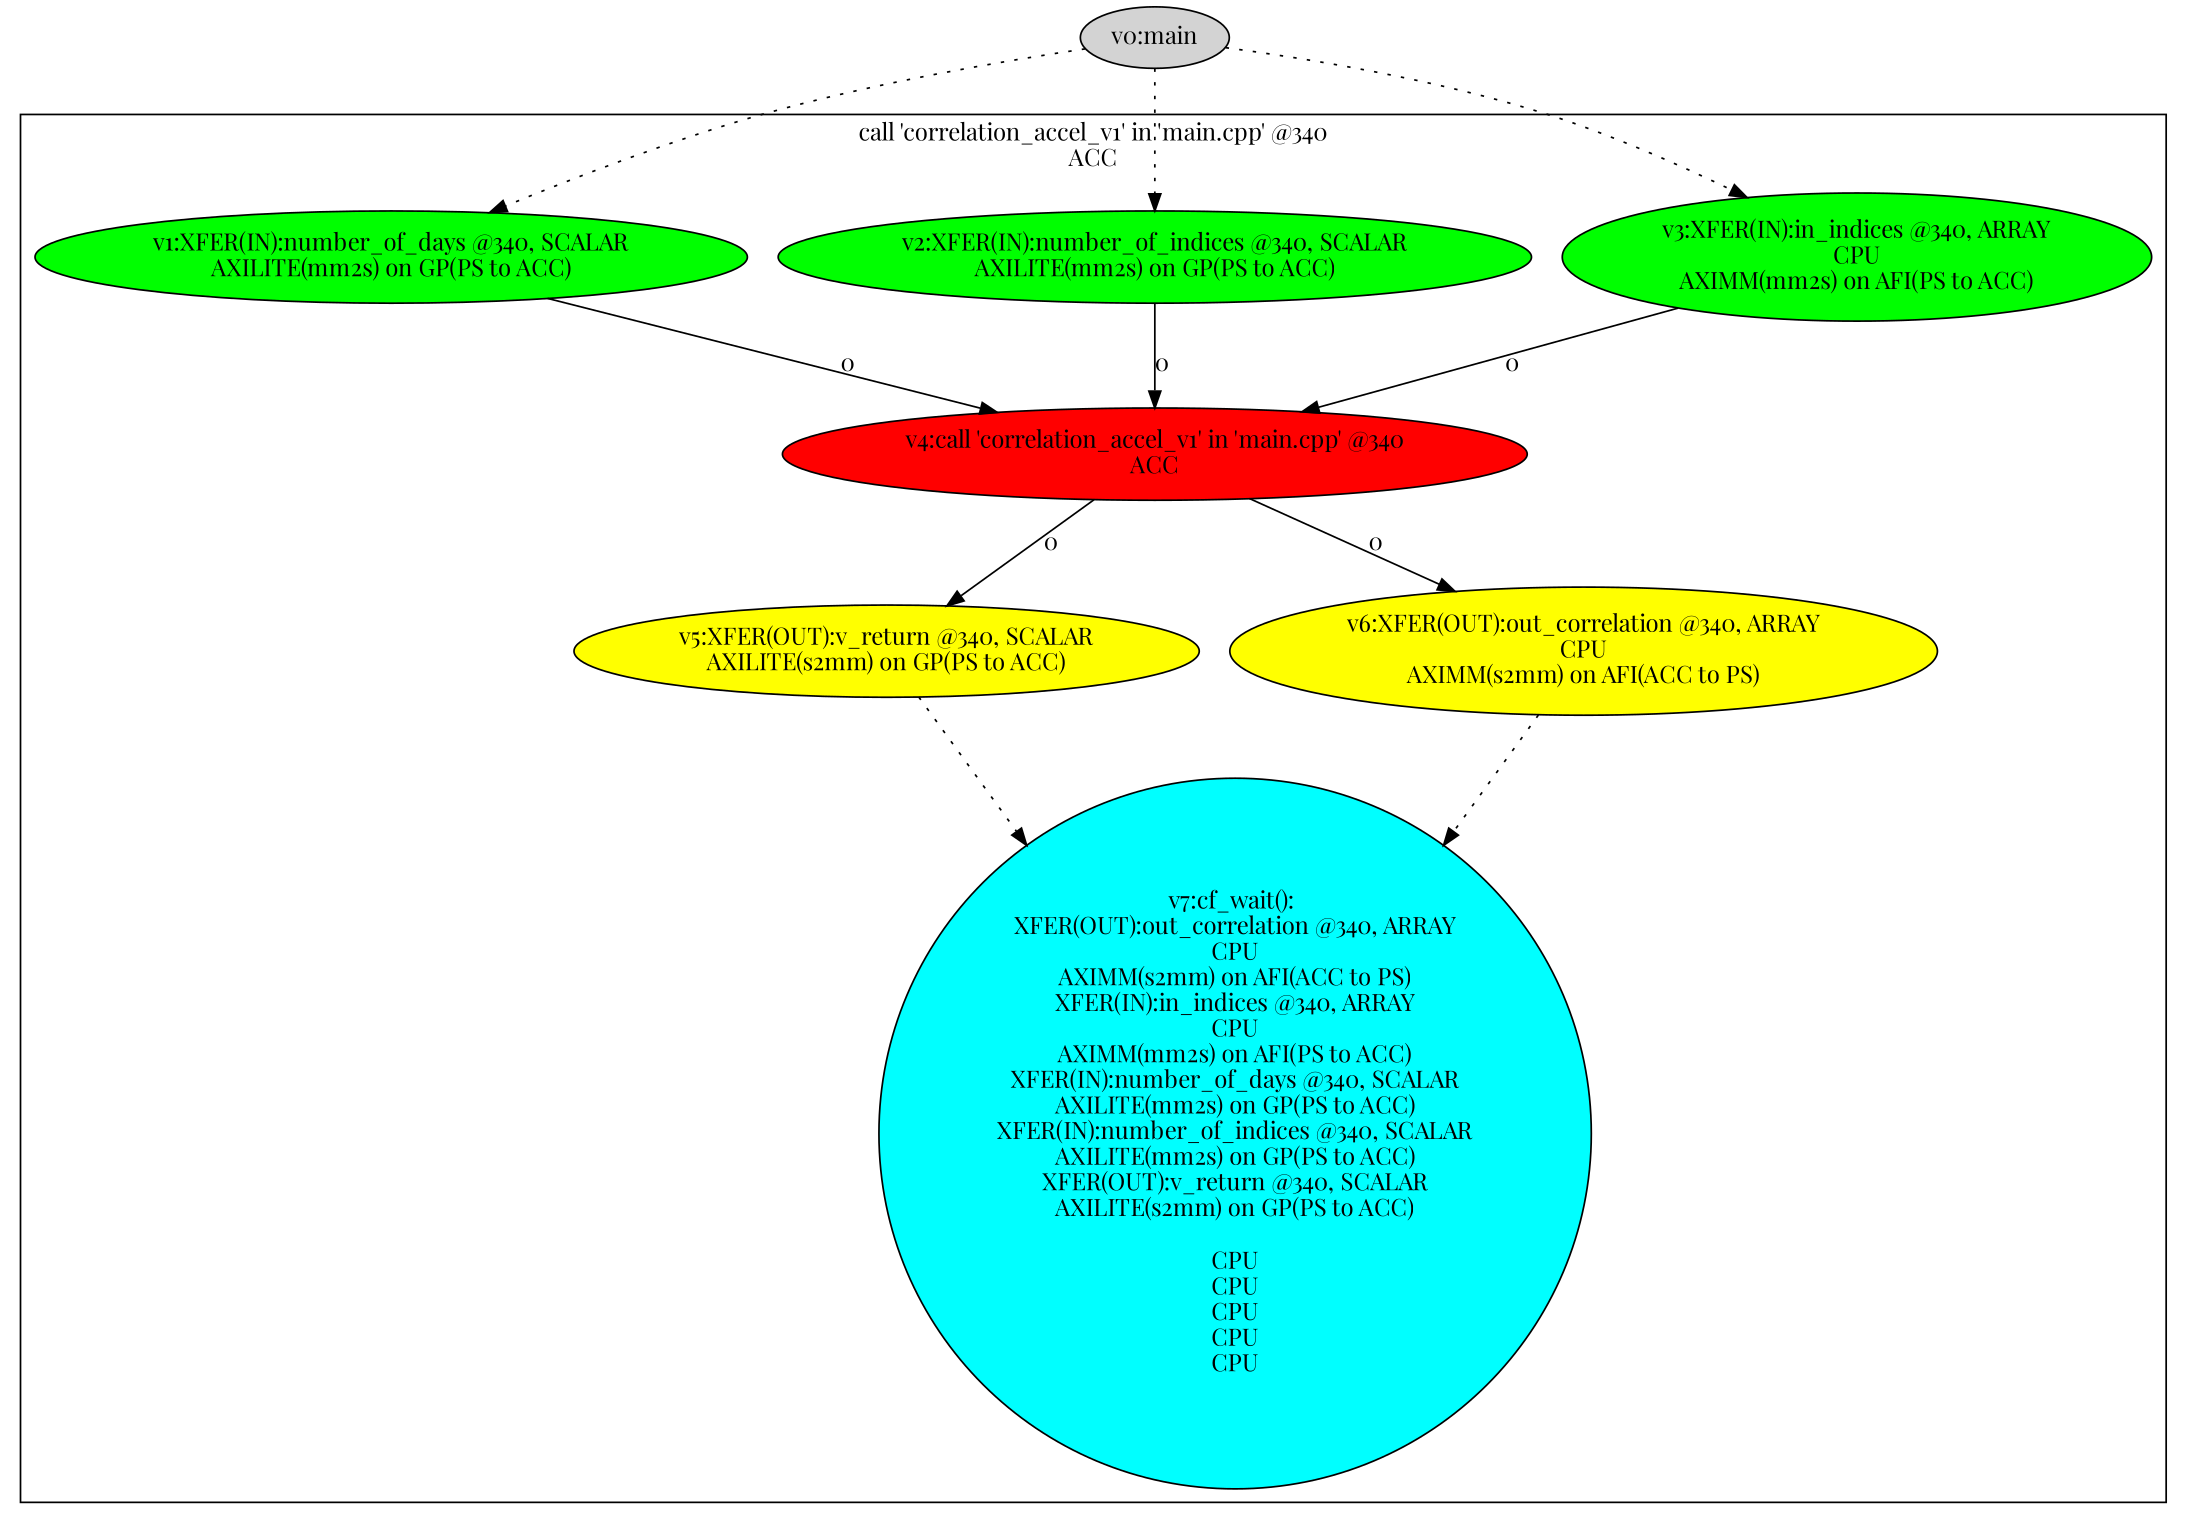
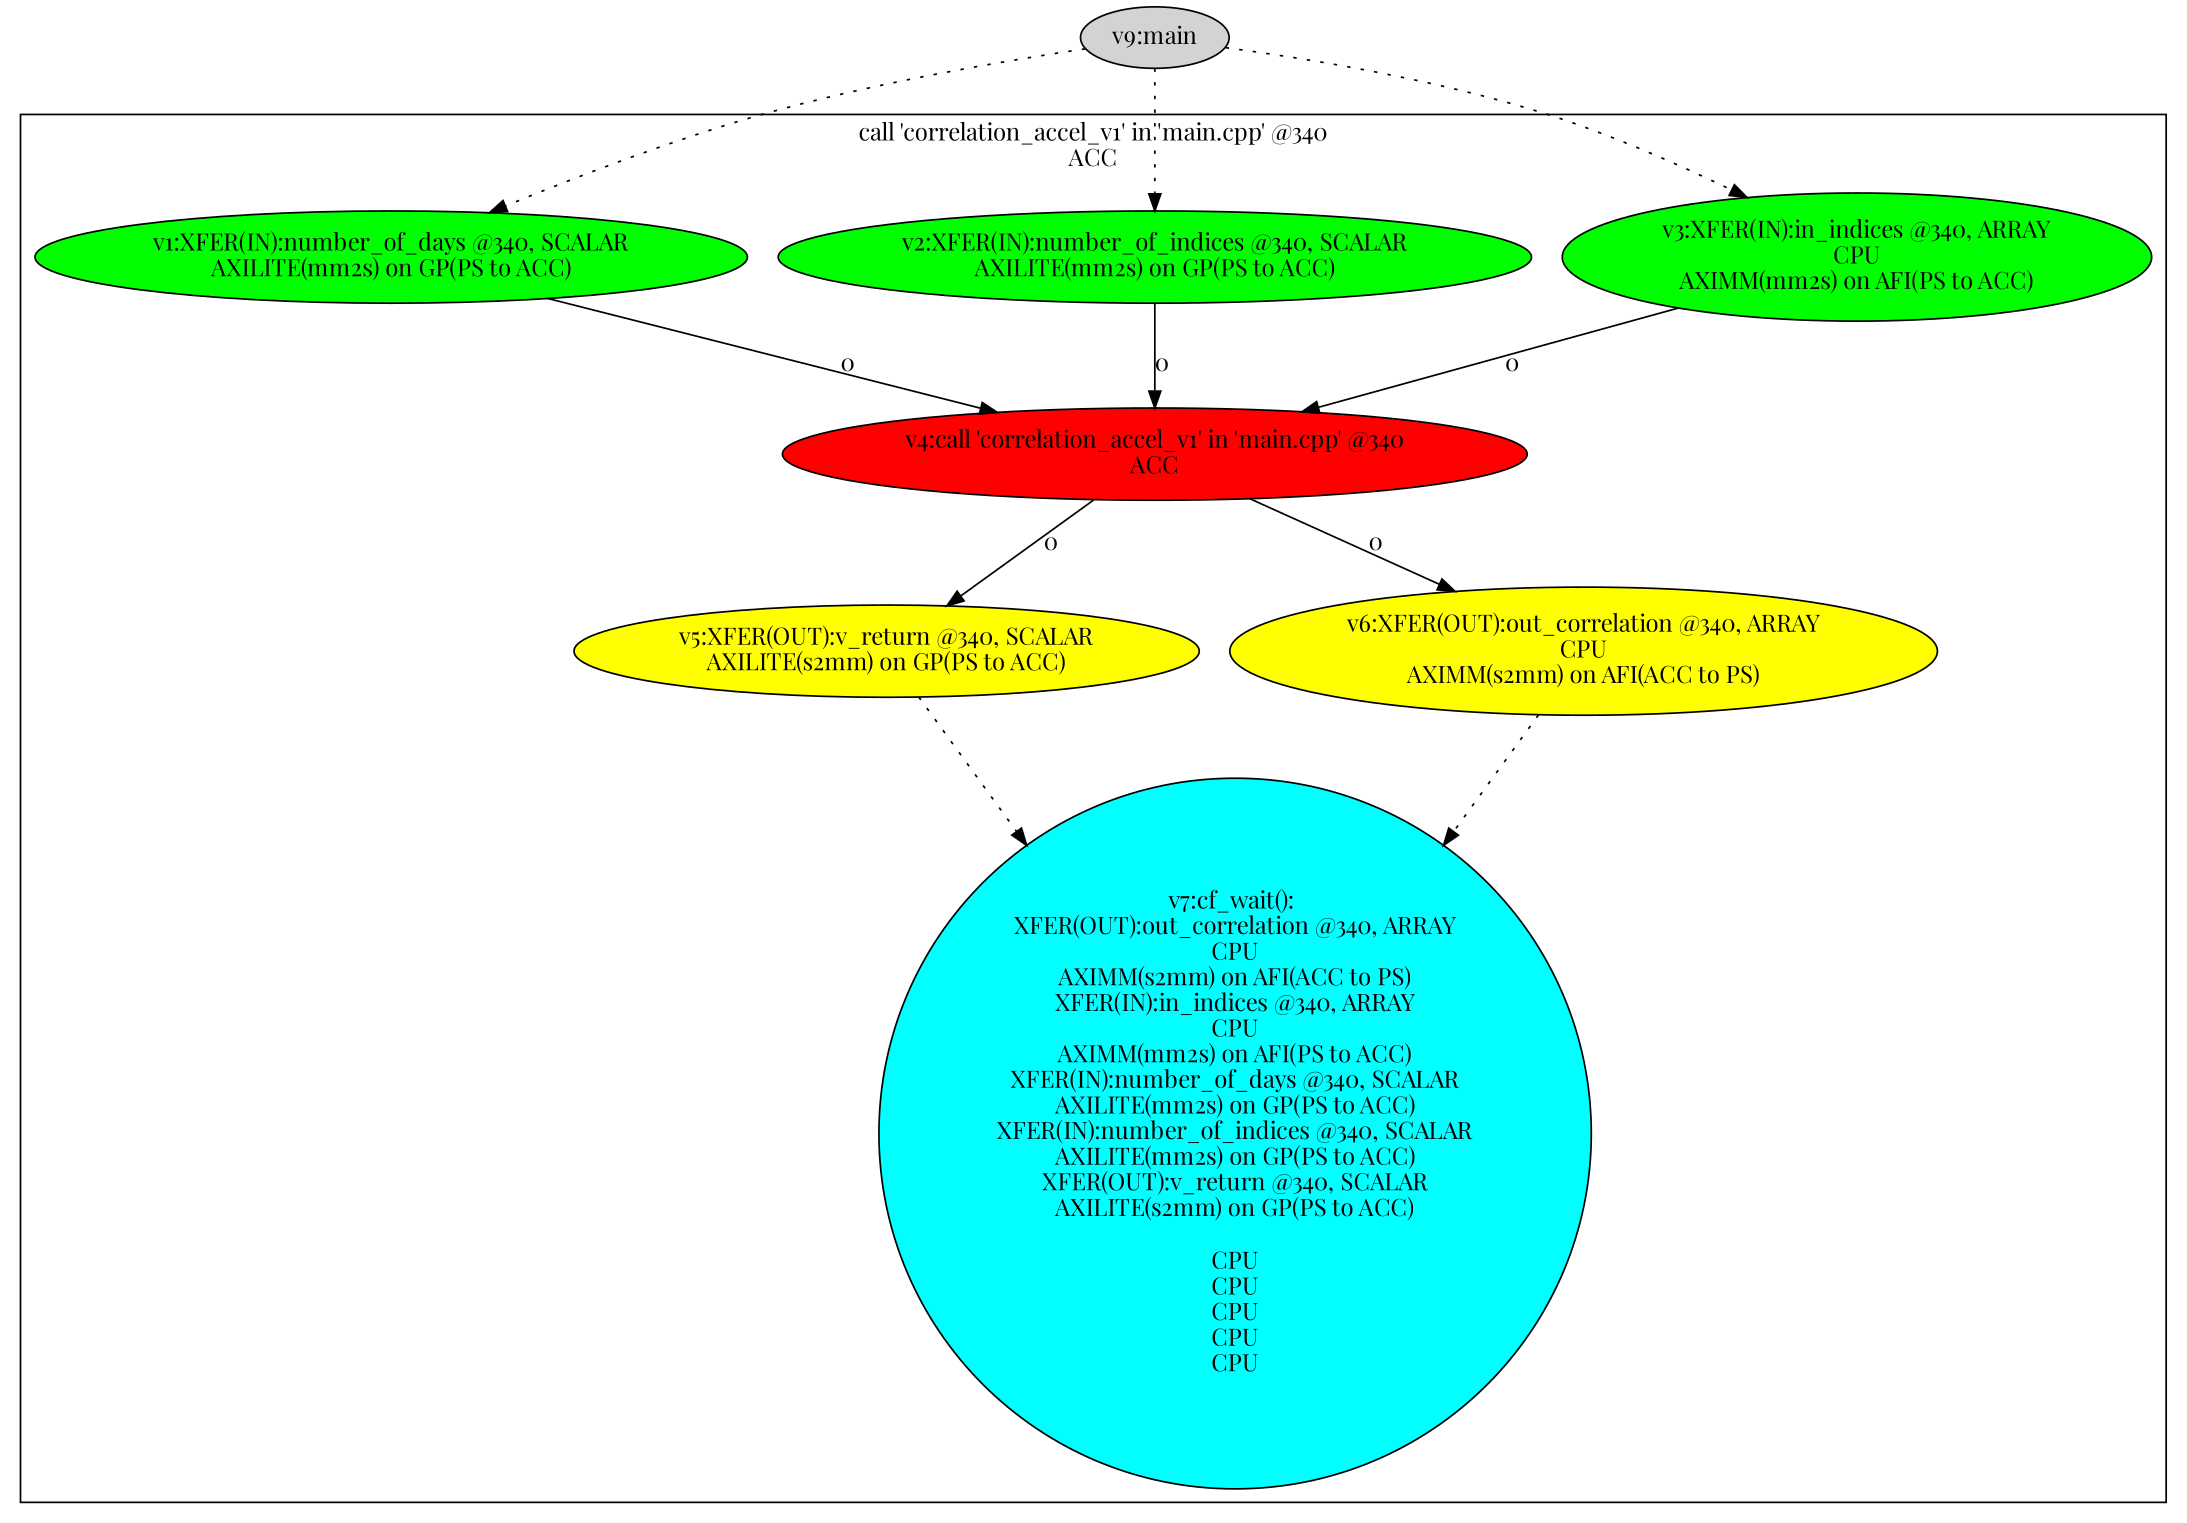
  digraph {
    fontname="Playfair Display"
    node [fillcolor=green style=filled fontname="Playfair Display"]
    edge [fontname="Playfair Display"]
    n1 [label="v1:XFER(IN):number_of_days @340, SCALAR\nAXILITE(mm2s) on GP(PS to ACC)\n"]
    n2 [label="v2:XFER(IN):number_of_indices @340, SCALAR\nAXILITE(mm2s) on GP(PS to ACC)\n"]
    n3 [label="v3:XFER(IN):in_indices @340, ARRAY\nCPU\nAXIMM(mm2s) on AFI(PS to ACC)\n"]
    n4 [fillcolor=red label="v4:call 'correlation_accel_v1' in 'main.cpp' @340\nACC\n"]
    n5 [fillcolor=yellow label="v5:XFER(OUT):v_return @340, SCALAR\nAXILITE(s2mm) on GP(PS to ACC)\n"]
    n6 [fillcolor=yellow label="v6:XFER(OUT):out_correlation @340, ARRAY\nCPU\nAXIMM(s2mm) on AFI(ACC to PS)\n"]
    n7 [fillcolor=cyan label="v7:cf_wait(): \nXFER(OUT):out_correlation @340, ARRAY\nCPU\nAXIMM(s2mm) on AFI(ACC to PS)\nXFER(IN):in_indices @340, ARRAY\nCPU\nAXIMM(mm2s) on AFI(PS to ACC)\nXFER(IN):number_of_days @340, SCALAR\nAXILITE(mm2s) on GP(PS to ACC)\nXFER(IN):number_of_indices @340, SCALAR\nAXILITE(mm2s) on GP(PS to ACC)\nXFER(OUT):v_return @340, SCALAR\nAXILITE(s2mm) on GP(PS to ACC)\n\nCPU\nCPU\nCPU\nCPU\nCPU\n"]
-   n8 [label="v0:main" fillcolor=""]
+   n8 [label="v9:main" fillcolor=""]
    subgraph cluster_1 {
      label="call 'correlation_accel_v1' in 'main.cpp' @340\nACC\n"
      n1
      n2
      n3
      n4
      n5
      n6
      n7
    }
    n1 -> n4 [label=0]
    n2 -> n4 [label=0]
    n3 -> n4 [label=0]
    n4 -> n5 [label=0]
    n4 -> n6 [label=0]
    n5 -> n7 [style=dotted]
    n6 -> n7 [style=dotted]
    n8 -> n1 [style=dotted]
    n8 -> n2 [style=dotted]
    n8 -> n3 [style=dotted]
  }
